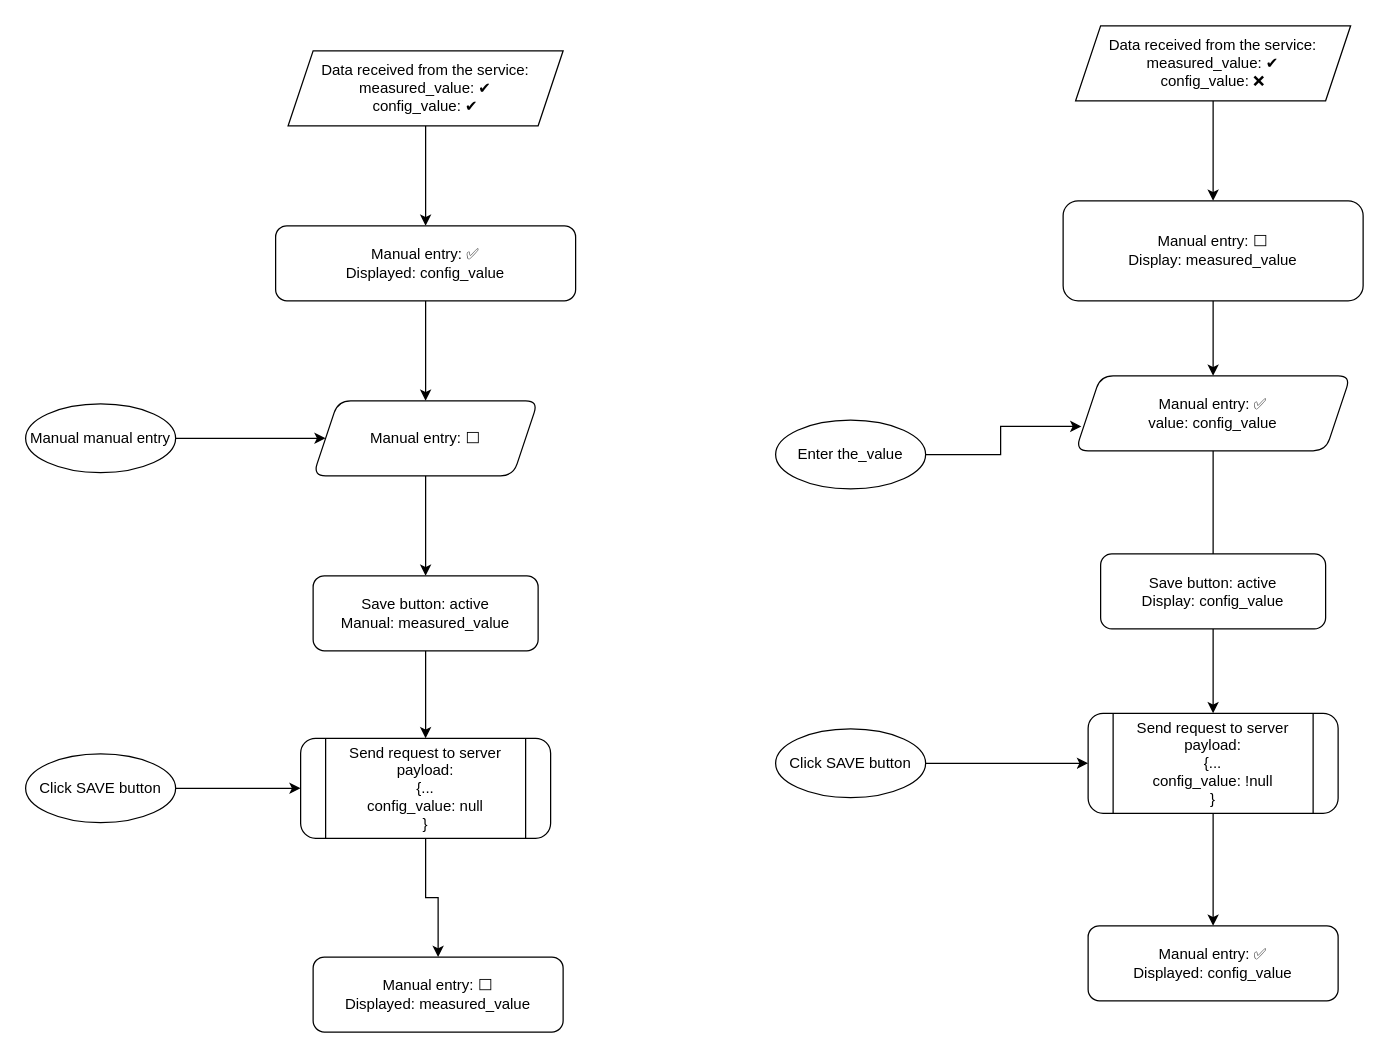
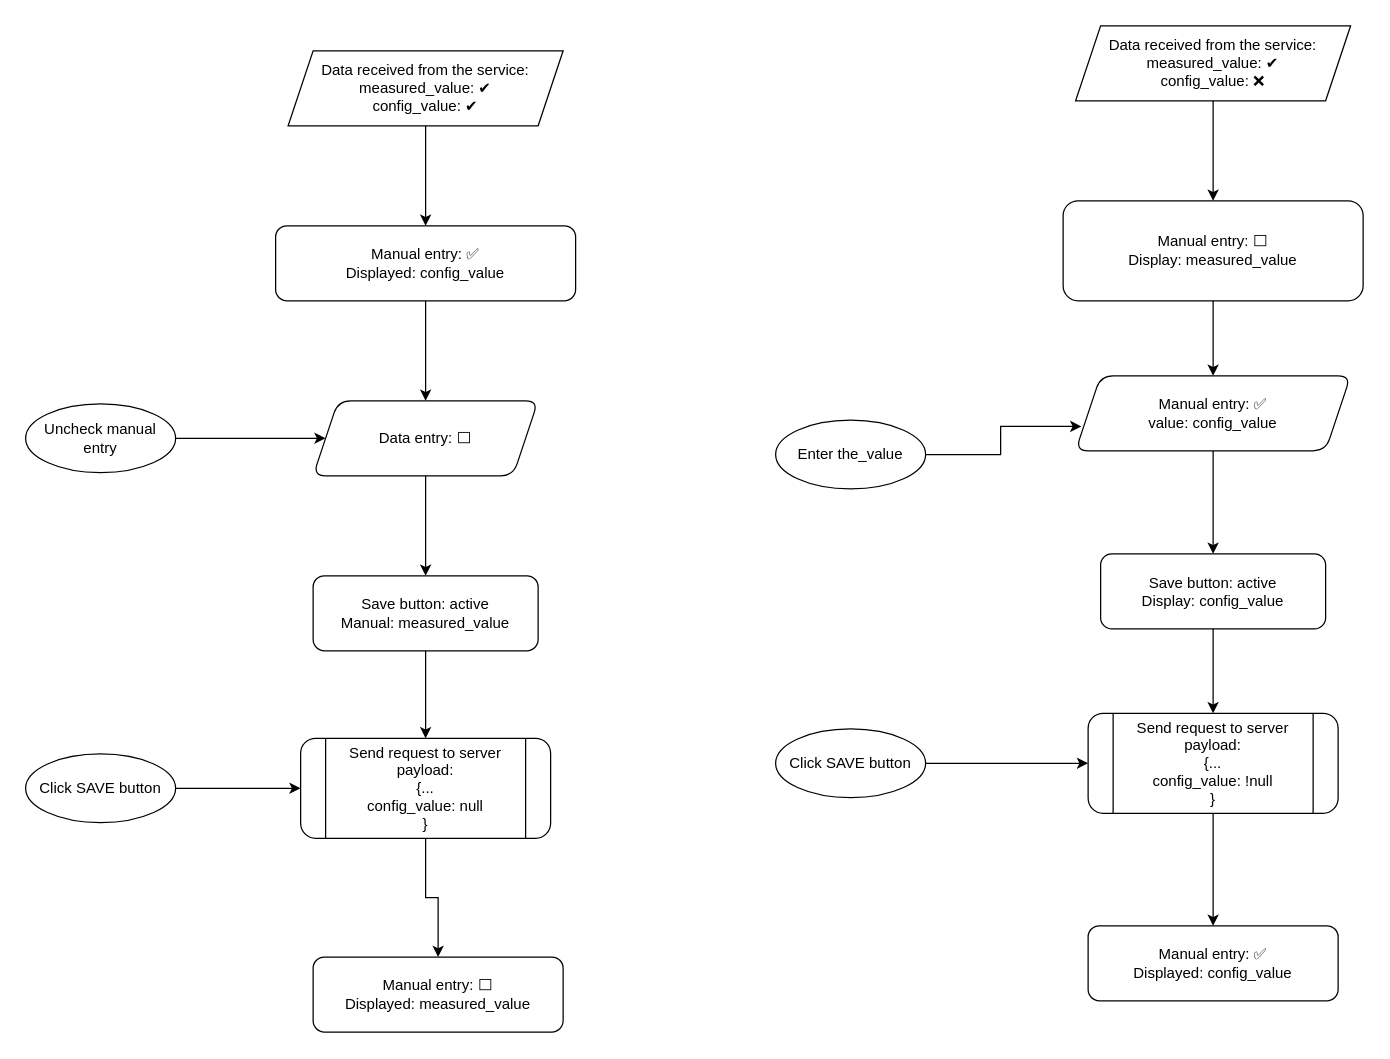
  <mxCell id="0" />
  <mxCell id="1" parent="0" />
  <mxCell id="2" value="" style="edgeStyle=orthogonalEdgeStyle;rounded=0;orthogonalLoop=1;jettySize=auto;html=1;" edge="1" parent="1" source="3" target="5"><mxGeometry relative="1" as="geometry" /></mxCell>
  <mxCell id="3" value="Data received from the service:&lt;br&gt;measured_value: ✔&lt;br&gt;config_value: ✔" style="shape=parallelogram;perimeter=parallelogramPerimeter;whiteSpace=wrap;html=1;fixedSize=1;" vertex="1" parent="1"><mxGeometry x="230" y="40" width="220" height="60" as="geometry" /></mxCell>
  <mxCell id="4" value="" style="edgeStyle=orthogonalEdgeStyle;rounded=0;orthogonalLoop=1;jettySize=auto;html=1;" edge="1" parent="1" source="5" target="7"><mxGeometry relative="1" as="geometry" /></mxCell>
  <mxCell id="5" value="Manual entry: ✅&lt;br style=&quot;border-color: var(--border-color);&quot;&gt;Displayed: config_value" style="rounded=1;whiteSpace=wrap;html=1;" vertex="1" parent="1"><mxGeometry x="220" y="180" width="240" height="60" as="geometry" /></mxCell>
  <mxCell id="6" value="" style="edgeStyle=orthogonalEdgeStyle;rounded=0;orthogonalLoop=1;jettySize=auto;html=1;" edge="1" parent="1" source="7" target="11"><mxGeometry relative="1" as="geometry" /></mxCell>
- <mxCell id="7" value="Manual entry: ⬜" style="shape=parallelogram;perimeter=parallelogramPerimeter;whiteSpace=wrap;html=1;fixedSize=1;rounded=1;" vertex="1" parent="1"><mxGeometry x="250" y="320" width="180" height="60" as="geometry" /></mxCell>
+ <mxCell id="7" value="Data entry: ⬜" style="shape=parallelogram;perimeter=parallelogramPerimeter;whiteSpace=wrap;html=1;fixedSize=1;rounded=1;" vertex="1" parent="1"><mxGeometry x="250" y="320" width="180" height="60" as="geometry" /></mxCell>
  <mxCell id="8" style="edgeStyle=orthogonalEdgeStyle;rounded=0;orthogonalLoop=1;jettySize=auto;html=1;entryX=0;entryY=0.5;entryDx=0;entryDy=0;" edge="1" parent="1" source="9" target="7"><mxGeometry relative="1" as="geometry" /></mxCell>
- <mxCell id="9" value="Manual manual entry" style="ellipse;whiteSpace=wrap;html=1;" vertex="1" parent="1"><mxGeometry x="20" y="322.5" width="120" height="55" as="geometry" /></mxCell>
+ <mxCell id="9" value="Uncheck manual entry" style="ellipse;whiteSpace=wrap;html=1;" vertex="1" parent="1"><mxGeometry x="20" y="322.5" width="120" height="55" as="geometry" /></mxCell>
  <mxCell id="10" value="" style="edgeStyle=orthogonalEdgeStyle;rounded=0;orthogonalLoop=1;jettySize=auto;html=1;" edge="1" parent="1" source="11" target="15"><mxGeometry relative="1" as="geometry" /></mxCell>
  <mxCell id="11" value="Save button: active&lt;br&gt;Manual: measured_value" style="whiteSpace=wrap;html=1;rounded=1;" vertex="1" parent="1"><mxGeometry x="250" y="460" width="180" height="60" as="geometry" /></mxCell>
  <mxCell id="12" style="edgeStyle=orthogonalEdgeStyle;rounded=0;orthogonalLoop=1;jettySize=auto;html=1;entryX=0;entryY=0.5;entryDx=0;entryDy=0;" edge="1" parent="1" source="13" target="15"><mxGeometry relative="1" as="geometry" /></mxCell>
  <mxCell id="13" value="Click SAVE button" style="ellipse;whiteSpace=wrap;html=1;" vertex="1" parent="1"><mxGeometry x="20" y="602.5" width="120" height="55" as="geometry" /></mxCell>
  <mxCell id="14" value="" style="edgeStyle=orthogonalEdgeStyle;rounded=0;orthogonalLoop=1;jettySize=auto;html=1;" edge="1" parent="1" source="15" target="16"><mxGeometry relative="1" as="geometry" /></mxCell>
  <mxCell id="15" value="Send request to server&lt;br&gt;payload: &lt;br&gt;{...&lt;br&gt;config_value: null&lt;br&gt;}" style="shape=process;whiteSpace=wrap;html=1;backgroundOutline=1;rounded=1;" vertex="1" parent="1"><mxGeometry x="240" y="590" width="200" height="80" as="geometry" /></mxCell>
  <mxCell id="16" value="Manual entry: ⬜&lt;br&gt;Displayed: measured_value" style="rounded=1;whiteSpace=wrap;html=1;" vertex="1" parent="1"><mxGeometry x="250" y="765" width="200" height="60" as="geometry" /></mxCell>
  <mxCell id="17" value="" style="edgeStyle=orthogonalEdgeStyle;rounded=0;orthogonalLoop=1;jettySize=auto;html=1;" edge="1" parent="1" source="18" target="20"><mxGeometry relative="1" as="geometry" /></mxCell>
  <mxCell id="18" value="Data received from the service:&lt;br&gt;measured_value: ✔&lt;br&gt;config_value: ❌" style="shape=parallelogram;perimeter=parallelogramPerimeter;whiteSpace=wrap;html=1;fixedSize=1;" vertex="1" parent="1"><mxGeometry x="860" y="20" width="220" height="60" as="geometry" /></mxCell>
  <mxCell id="19" value="" style="edgeStyle=orthogonalEdgeStyle;rounded=0;orthogonalLoop=1;jettySize=auto;html=1;" edge="1" parent="1" source="20" target="22"><mxGeometry relative="1" as="geometry" /></mxCell>
  <mxCell id="20" value="Manual entry: ⬜&lt;br style=&quot;border-color: var(--border-color);&quot;&gt;Display: measured_value" style="rounded=1;whiteSpace=wrap;html=1;" vertex="1" parent="1"><mxGeometry x="850" y="160" width="240" height="80" as="geometry" /></mxCell>
- <mxCell id="21" value="" style="edgeStyle=orthogonalEdgeStyle;rounded=0;orthogonalLoop=1;jettySize=auto;html=1;endArrow=none;" edge="1" parent="1" source="22" target="24"><mxGeometry relative="1" as="geometry" /></mxCell>
+ <mxCell id="21" value="" style="edgeStyle=orthogonalEdgeStyle;rounded=0;orthogonalLoop=1;jettySize=auto;html=1;" edge="1" parent="1" source="22" target="24"><mxGeometry relative="1" as="geometry" /></mxCell>
  <mxCell id="22" value="Manual entry: ✅&lt;br&gt;value: config_value" style="shape=parallelogram;perimeter=parallelogramPerimeter;whiteSpace=wrap;html=1;fixedSize=1;rounded=1;" vertex="1" parent="1"><mxGeometry x="860" y="300" width="220" height="60" as="geometry" /></mxCell>
  <mxCell id="23" value="" style="edgeStyle=orthogonalEdgeStyle;rounded=0;orthogonalLoop=1;jettySize=auto;html=1;" edge="1" parent="1" source="24" target="28"><mxGeometry relative="1" as="geometry" /></mxCell>
  <mxCell id="24" value="Save button: active&lt;br&gt;Display: config_value" style="whiteSpace=wrap;html=1;rounded=1;" vertex="1" parent="1"><mxGeometry x="880" y="442.5" width="180" height="60" as="geometry" /></mxCell>
  <mxCell id="25" style="edgeStyle=orthogonalEdgeStyle;rounded=0;orthogonalLoop=1;jettySize=auto;html=1;entryX=0;entryY=0.5;entryDx=0;entryDy=0;" edge="1" parent="1" source="26" target="28"><mxGeometry relative="1" as="geometry" /></mxCell>
  <mxCell id="26" value="Click SAVE button" style="ellipse;whiteSpace=wrap;html=1;" vertex="1" parent="1"><mxGeometry x="620" y="582.5" width="120" height="55" as="geometry" /></mxCell>
  <mxCell id="27" value="" style="edgeStyle=orthogonalEdgeStyle;rounded=0;orthogonalLoop=1;jettySize=auto;html=1;" edge="1" parent="1" source="28" target="29"><mxGeometry relative="1" as="geometry" /></mxCell>
  <mxCell id="28" value="Send request to server&lt;br&gt;payload: &lt;br&gt;{...&lt;br&gt;config_value: !null&lt;br&gt;}" style="shape=process;whiteSpace=wrap;html=1;backgroundOutline=1;rounded=1;" vertex="1" parent="1"><mxGeometry x="870" y="570" width="200" height="80" as="geometry" /></mxCell>
  <mxCell id="29" value="Manual entry: ✅&lt;br&gt;Displayed: config_value" style="rounded=1;whiteSpace=wrap;html=1;" vertex="1" parent="1"><mxGeometry x="870" y="740" width="200" height="60" as="geometry" /></mxCell>
  <mxCell id="30" style="edgeStyle=orthogonalEdgeStyle;rounded=0;orthogonalLoop=1;jettySize=auto;html=1;entryX=0.021;entryY=0.675;entryDx=0;entryDy=0;entryPerimeter=0;" edge="1" parent="1" source="31" target="22"><mxGeometry relative="1" as="geometry" /></mxCell>
  <mxCell id="31" value="Enter the_value" style="ellipse;whiteSpace=wrap;html=1;" vertex="1" parent="1"><mxGeometry x="620" y="335.5" width="120" height="55" as="geometry" /></mxCell>
